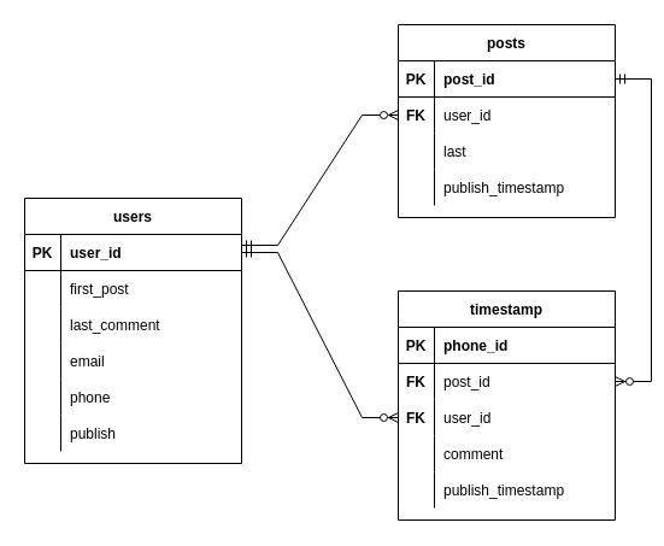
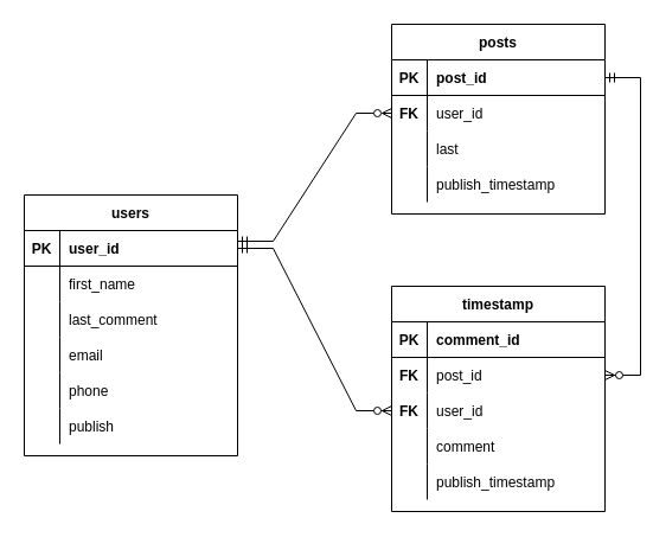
  <mxCell id="0" />
  <mxCell id="1" parent="0" />
  <mxCell id="2" value="users" style="shape=table;startSize=30;container=1;collapsible=1;childLayout=tableLayout;fixedRows=1;rowLines=0;fontStyle=1;align=center;resizeLast=1;" vertex="1" parent="1"><mxGeometry x="20" y="164" width="180" height="220" as="geometry" /></mxCell>
  <mxCell id="3" value="" style="shape=tableRow;horizontal=0;startSize=0;swimlaneHead=0;swimlaneBody=0;fillColor=none;collapsible=0;dropTarget=0;points=[[0,0.5],[1,0.5]];portConstraint=eastwest;top=0;left=0;right=0;bottom=1;" vertex="1" parent="2"><mxGeometry y="30" width="180" height="30" as="geometry" /></mxCell>
  <mxCell id="4" value="PK" style="shape=partialRectangle;connectable=0;fillColor=none;top=0;left=0;bottom=0;right=0;fontStyle=1;overflow=hidden;" vertex="1" parent="3"><mxGeometry width="30" height="30" as="geometry"><mxRectangle width="30" height="30" as="alternateBounds" /></mxGeometry></mxCell>
  <mxCell id="5" value="user_id" style="shape=partialRectangle;connectable=0;fillColor=none;top=0;left=0;bottom=0;right=0;align=left;spacingLeft=6;fontStyle=1;overflow=hidden;" vertex="1" parent="3"><mxGeometry x="30" width="150" height="30" as="geometry"><mxRectangle width="150" height="30" as="alternateBounds" /></mxGeometry></mxCell>
  <mxCell id="6" value="" style="shape=tableRow;horizontal=0;startSize=0;swimlaneHead=0;swimlaneBody=0;fillColor=none;collapsible=0;dropTarget=0;points=[[0,0.5],[1,0.5]];portConstraint=eastwest;top=0;left=0;right=0;bottom=0;" vertex="1" parent="2"><mxGeometry y="60" width="180" height="30" as="geometry" /></mxCell>
  <mxCell id="7" value="" style="shape=partialRectangle;connectable=0;fillColor=none;top=0;left=0;bottom=0;right=0;editable=1;overflow=hidden;" vertex="1" parent="6"><mxGeometry width="30" height="30" as="geometry"><mxRectangle width="30" height="30" as="alternateBounds" /></mxGeometry></mxCell>
- <mxCell id="8" value="first_post" style="shape=partialRectangle;connectable=0;fillColor=none;top=0;left=0;bottom=0;right=0;align=left;spacingLeft=6;overflow=hidden;" vertex="1" parent="6"><mxGeometry x="30" width="150" height="30" as="geometry"><mxRectangle width="150" height="30" as="alternateBounds" /></mxGeometry></mxCell>
+ <mxCell id="8" value="first_name" style="shape=partialRectangle;connectable=0;fillColor=none;top=0;left=0;bottom=0;right=0;align=left;spacingLeft=6;overflow=hidden;" vertex="1" parent="6"><mxGeometry x="30" width="150" height="30" as="geometry"><mxRectangle width="150" height="30" as="alternateBounds" /></mxGeometry></mxCell>
  <mxCell id="9" value="" style="shape=tableRow;horizontal=0;startSize=0;swimlaneHead=0;swimlaneBody=0;fillColor=none;collapsible=0;dropTarget=0;points=[[0,0.5],[1,0.5]];portConstraint=eastwest;top=0;left=0;right=0;bottom=0;" vertex="1" parent="2"><mxGeometry y="90" width="180" height="30" as="geometry" /></mxCell>
  <mxCell id="10" value="" style="shape=partialRectangle;connectable=0;fillColor=none;top=0;left=0;bottom=0;right=0;editable=1;overflow=hidden;" vertex="1" parent="9"><mxGeometry width="30" height="30" as="geometry"><mxRectangle width="30" height="30" as="alternateBounds" /></mxGeometry></mxCell>
  <mxCell id="11" value="last_comment" style="shape=partialRectangle;connectable=0;fillColor=none;top=0;left=0;bottom=0;right=0;align=left;spacingLeft=6;overflow=hidden;" vertex="1" parent="9"><mxGeometry x="30" width="150" height="30" as="geometry"><mxRectangle width="150" height="30" as="alternateBounds" /></mxGeometry></mxCell>
  <mxCell id="12" value="" style="shape=tableRow;horizontal=0;startSize=0;swimlaneHead=0;swimlaneBody=0;fillColor=none;collapsible=0;dropTarget=0;points=[[0,0.5],[1,0.5]];portConstraint=eastwest;top=0;left=0;right=0;bottom=0;" vertex="1" parent="2"><mxGeometry y="120" width="180" height="30" as="geometry" /></mxCell>
  <mxCell id="13" value="" style="shape=partialRectangle;connectable=0;fillColor=none;top=0;left=0;bottom=0;right=0;editable=1;overflow=hidden;" vertex="1" parent="12"><mxGeometry width="30" height="30" as="geometry"><mxRectangle width="30" height="30" as="alternateBounds" /></mxGeometry></mxCell>
  <mxCell id="14" value="email" style="shape=partialRectangle;connectable=0;fillColor=none;top=0;left=0;bottom=0;right=0;align=left;spacingLeft=6;overflow=hidden;" vertex="1" parent="12"><mxGeometry x="30" width="150" height="30" as="geometry"><mxRectangle width="150" height="30" as="alternateBounds" /></mxGeometry></mxCell>
  <mxCell id="15" value="" style="shape=tableRow;horizontal=0;startSize=0;swimlaneHead=0;swimlaneBody=0;fillColor=none;collapsible=0;dropTarget=0;points=[[0,0.5],[1,0.5]];portConstraint=eastwest;top=0;left=0;right=0;bottom=0;" vertex="1" parent="2"><mxGeometry y="150" width="180" height="30" as="geometry" /></mxCell>
  <mxCell id="16" value="" style="shape=partialRectangle;connectable=0;fillColor=none;top=0;left=0;bottom=0;right=0;editable=1;overflow=hidden;" vertex="1" parent="15"><mxGeometry width="30" height="30" as="geometry"><mxRectangle width="30" height="30" as="alternateBounds" /></mxGeometry></mxCell>
  <mxCell id="17" value="phone" style="shape=partialRectangle;connectable=0;fillColor=none;top=0;left=0;bottom=0;right=0;align=left;spacingLeft=6;overflow=hidden;" vertex="1" parent="15"><mxGeometry x="30" width="150" height="30" as="geometry"><mxRectangle width="150" height="30" as="alternateBounds" /></mxGeometry></mxCell>
  <mxCell id="18" value="" style="shape=tableRow;horizontal=0;startSize=0;swimlaneHead=0;swimlaneBody=0;fillColor=none;collapsible=0;dropTarget=0;points=[[0,0.5],[1,0.5]];portConstraint=eastwest;top=0;left=0;right=0;bottom=0;" vertex="1" parent="2"><mxGeometry y="180" width="180" height="30" as="geometry" /></mxCell>
  <mxCell id="19" value="" style="shape=partialRectangle;connectable=0;fillColor=none;top=0;left=0;bottom=0;right=0;editable=1;overflow=hidden;" vertex="1" parent="18"><mxGeometry width="30" height="30" as="geometry"><mxRectangle width="30" height="30" as="alternateBounds" /></mxGeometry></mxCell>
  <mxCell id="20" value="publish" style="shape=partialRectangle;connectable=0;fillColor=none;top=0;left=0;bottom=0;right=0;align=left;spacingLeft=6;overflow=hidden;" vertex="1" parent="18"><mxGeometry x="30" width="150" height="30" as="geometry"><mxRectangle width="150" height="30" as="alternateBounds" /></mxGeometry></mxCell>
  <mxCell id="21" value="posts" style="shape=table;startSize=30;container=1;collapsible=1;childLayout=tableLayout;fixedRows=1;rowLines=0;fontStyle=1;align=center;resizeLast=1;" vertex="1" parent="1"><mxGeometry x="330" y="20" width="180" height="160" as="geometry" /></mxCell>
  <mxCell id="22" value="" style="shape=tableRow;horizontal=0;startSize=0;swimlaneHead=0;swimlaneBody=0;fillColor=none;collapsible=0;dropTarget=0;points=[[0,0.5],[1,0.5]];portConstraint=eastwest;top=0;left=0;right=0;bottom=1;" vertex="1" parent="21"><mxGeometry y="30" width="180" height="30" as="geometry" /></mxCell>
  <mxCell id="23" value="PK" style="shape=partialRectangle;connectable=0;fillColor=none;top=0;left=0;bottom=0;right=0;fontStyle=1;overflow=hidden;" vertex="1" parent="22"><mxGeometry width="30" height="30" as="geometry"><mxRectangle width="30" height="30" as="alternateBounds" /></mxGeometry></mxCell>
  <mxCell id="24" value="post_id" style="shape=partialRectangle;connectable=0;fillColor=none;top=0;left=0;bottom=0;right=0;align=left;spacingLeft=6;fontStyle=1;overflow=hidden;" vertex="1" parent="22"><mxGeometry x="30" width="150" height="30" as="geometry"><mxRectangle width="150" height="30" as="alternateBounds" /></mxGeometry></mxCell>
  <mxCell id="25" value="" style="shape=tableRow;horizontal=0;startSize=0;swimlaneHead=0;swimlaneBody=0;fillColor=none;collapsible=0;dropTarget=0;points=[[0,0.5],[1,0.5]];portConstraint=eastwest;top=0;left=0;right=0;bottom=0;" vertex="1" parent="21"><mxGeometry y="60" width="180" height="30" as="geometry" /></mxCell>
  <mxCell id="26" value="FK" style="shape=partialRectangle;connectable=0;fillColor=none;top=0;left=0;bottom=0;right=0;editable=1;overflow=hidden;fontStyle=1" vertex="1" parent="25"><mxGeometry width="30" height="30" as="geometry"><mxRectangle width="30" height="30" as="alternateBounds" /></mxGeometry></mxCell>
  <mxCell id="27" value="user_id" style="shape=partialRectangle;connectable=0;fillColor=none;top=0;left=0;bottom=0;right=0;align=left;spacingLeft=6;overflow=hidden;" vertex="1" parent="25"><mxGeometry x="30" width="150" height="30" as="geometry"><mxRectangle width="150" height="30" as="alternateBounds" /></mxGeometry></mxCell>
  <mxCell id="28" value="" style="shape=tableRow;horizontal=0;startSize=0;swimlaneHead=0;swimlaneBody=0;fillColor=none;collapsible=0;dropTarget=0;points=[[0,0.5],[1,0.5]];portConstraint=eastwest;top=0;left=0;right=0;bottom=0;" vertex="1" parent="21"><mxGeometry y="90" width="180" height="30" as="geometry" /></mxCell>
  <mxCell id="29" value="" style="shape=partialRectangle;connectable=0;fillColor=none;top=0;left=0;bottom=0;right=0;editable=1;overflow=hidden;" vertex="1" parent="28"><mxGeometry width="30" height="30" as="geometry"><mxRectangle width="30" height="30" as="alternateBounds" /></mxGeometry></mxCell>
  <mxCell id="30" value="last" style="shape=partialRectangle;connectable=0;fillColor=none;top=0;left=0;bottom=0;right=0;align=left;spacingLeft=6;overflow=hidden;" vertex="1" parent="28"><mxGeometry x="30" width="150" height="30" as="geometry"><mxRectangle width="150" height="30" as="alternateBounds" /></mxGeometry></mxCell>
  <mxCell id="31" value="" style="shape=tableRow;horizontal=0;startSize=0;swimlaneHead=0;swimlaneBody=0;fillColor=none;collapsible=0;dropTarget=0;points=[[0,0.5],[1,0.5]];portConstraint=eastwest;top=0;left=0;right=0;bottom=0;" vertex="1" parent="21"><mxGeometry y="120" width="180" height="30" as="geometry" /></mxCell>
  <mxCell id="32" value="" style="shape=partialRectangle;connectable=0;fillColor=none;top=0;left=0;bottom=0;right=0;editable=1;overflow=hidden;" vertex="1" parent="31"><mxGeometry width="30" height="30" as="geometry"><mxRectangle width="30" height="30" as="alternateBounds" /></mxGeometry></mxCell>
  <mxCell id="33" value="publish_timestamp" style="shape=partialRectangle;connectable=0;fillColor=none;top=0;left=0;bottom=0;right=0;align=left;spacingLeft=6;overflow=hidden;" vertex="1" parent="31"><mxGeometry x="30" width="150" height="30" as="geometry"><mxRectangle width="150" height="30" as="alternateBounds" /></mxGeometry></mxCell>
  <mxCell id="34" value="timestamp" style="shape=table;startSize=30;container=1;collapsible=1;childLayout=tableLayout;fixedRows=1;rowLines=0;fontStyle=1;align=center;resizeLast=1;" vertex="1" parent="1"><mxGeometry x="330" y="241" width="180" height="190" as="geometry" /></mxCell>
  <mxCell id="35" value="" style="shape=tableRow;horizontal=0;startSize=0;swimlaneHead=0;swimlaneBody=0;fillColor=none;collapsible=0;dropTarget=0;points=[[0,0.5],[1,0.5]];portConstraint=eastwest;top=0;left=0;right=0;bottom=1;" vertex="1" parent="34"><mxGeometry y="30" width="180" height="30" as="geometry" /></mxCell>
  <mxCell id="36" value="PK" style="shape=partialRectangle;connectable=0;fillColor=none;top=0;left=0;bottom=0;right=0;fontStyle=1;overflow=hidden;" vertex="1" parent="35"><mxGeometry width="30" height="30" as="geometry"><mxRectangle width="30" height="30" as="alternateBounds" /></mxGeometry></mxCell>
- <mxCell id="37" value="phone_id" style="shape=partialRectangle;connectable=0;fillColor=none;top=0;left=0;bottom=0;right=0;align=left;spacingLeft=6;fontStyle=1;overflow=hidden;" vertex="1" parent="35"><mxGeometry x="30" width="150" height="30" as="geometry"><mxRectangle width="150" height="30" as="alternateBounds" /></mxGeometry></mxCell>
+ <mxCell id="37" value="comment_id" style="shape=partialRectangle;connectable=0;fillColor=none;top=0;left=0;bottom=0;right=0;align=left;spacingLeft=6;fontStyle=1;overflow=hidden;" vertex="1" parent="35"><mxGeometry x="30" width="150" height="30" as="geometry"><mxRectangle width="150" height="30" as="alternateBounds" /></mxGeometry></mxCell>
  <mxCell id="38" value="" style="shape=tableRow;horizontal=0;startSize=0;swimlaneHead=0;swimlaneBody=0;fillColor=none;collapsible=0;dropTarget=0;points=[[0,0.5],[1,0.5]];portConstraint=eastwest;top=0;left=0;right=0;bottom=0;" vertex="1" parent="34"><mxGeometry y="60" width="180" height="30" as="geometry" /></mxCell>
  <mxCell id="39" value="FK" style="shape=partialRectangle;connectable=0;fillColor=none;top=0;left=0;bottom=0;right=0;editable=1;overflow=hidden;fontStyle=1" vertex="1" parent="38"><mxGeometry width="30" height="30" as="geometry"><mxRectangle width="30" height="30" as="alternateBounds" /></mxGeometry></mxCell>
  <mxCell id="40" value="post_id" style="shape=partialRectangle;connectable=0;fillColor=none;top=0;left=0;bottom=0;right=0;align=left;spacingLeft=6;overflow=hidden;" vertex="1" parent="38"><mxGeometry x="30" width="150" height="30" as="geometry"><mxRectangle width="150" height="30" as="alternateBounds" /></mxGeometry></mxCell>
  <mxCell id="41" value="" style="shape=tableRow;horizontal=0;startSize=0;swimlaneHead=0;swimlaneBody=0;fillColor=none;collapsible=0;dropTarget=0;points=[[0,0.5],[1,0.5]];portConstraint=eastwest;top=0;left=0;right=0;bottom=0;" vertex="1" parent="34"><mxGeometry y="90" width="180" height="30" as="geometry" /></mxCell>
  <mxCell id="42" value="FK" style="shape=partialRectangle;connectable=0;fillColor=none;top=0;left=0;bottom=0;right=0;editable=1;overflow=hidden;fontStyle=1" vertex="1" parent="41"><mxGeometry width="30" height="30" as="geometry"><mxRectangle width="30" height="30" as="alternateBounds" /></mxGeometry></mxCell>
  <mxCell id="43" value="user_id" style="shape=partialRectangle;connectable=0;fillColor=none;top=0;left=0;bottom=0;right=0;align=left;spacingLeft=6;overflow=hidden;" vertex="1" parent="41"><mxGeometry x="30" width="150" height="30" as="geometry"><mxRectangle width="150" height="30" as="alternateBounds" /></mxGeometry></mxCell>
  <mxCell id="44" value="" style="shape=tableRow;horizontal=0;startSize=0;swimlaneHead=0;swimlaneBody=0;fillColor=none;collapsible=0;dropTarget=0;points=[[0,0.5],[1,0.5]];portConstraint=eastwest;top=0;left=0;right=0;bottom=0;" vertex="1" parent="34"><mxGeometry y="120" width="180" height="30" as="geometry" /></mxCell>
  <mxCell id="45" value="" style="shape=partialRectangle;connectable=0;fillColor=none;top=0;left=0;bottom=0;right=0;editable=1;overflow=hidden;" vertex="1" parent="44"><mxGeometry width="30" height="30" as="geometry"><mxRectangle width="30" height="30" as="alternateBounds" /></mxGeometry></mxCell>
  <mxCell id="46" value="comment" style="shape=partialRectangle;connectable=0;fillColor=none;top=0;left=0;bottom=0;right=0;align=left;spacingLeft=6;overflow=hidden;" vertex="1" parent="44"><mxGeometry x="30" width="150" height="30" as="geometry"><mxRectangle width="150" height="30" as="alternateBounds" /></mxGeometry></mxCell>
  <mxCell id="47" style="shape=tableRow;horizontal=0;startSize=0;swimlaneHead=0;swimlaneBody=0;fillColor=none;collapsible=0;dropTarget=0;points=[[0,0.5],[1,0.5]];portConstraint=eastwest;top=0;left=0;right=0;bottom=0;" vertex="1" parent="34"><mxGeometry y="150" width="180" height="30" as="geometry" /></mxCell>
  <mxCell id="48" style="shape=partialRectangle;connectable=0;fillColor=none;top=0;left=0;bottom=0;right=0;editable=1;overflow=hidden;" vertex="1" parent="47"><mxGeometry width="30" height="30" as="geometry"><mxRectangle width="30" height="30" as="alternateBounds" /></mxGeometry></mxCell>
  <mxCell id="49" value="publish_timestamp" style="shape=partialRectangle;connectable=0;fillColor=none;top=0;left=0;bottom=0;right=0;align=left;spacingLeft=6;overflow=hidden;" vertex="1" parent="47"><mxGeometry x="30" width="150" height="30" as="geometry"><mxRectangle width="150" height="30" as="alternateBounds" /></mxGeometry></mxCell>
  <mxCell id="50" value="" style="edgeStyle=entityRelationEdgeStyle;fontSize=12;html=1;endArrow=ERzeroToMany;startArrow=ERmandOne;rounded=0;entryX=0;entryY=0.5;entryDx=0;entryDy=0;endFill=0;exitX=1;exitY=0.3;exitDx=0;exitDy=0;exitPerimeter=0;" edge="1" parent="1" source="3" target="25"><mxGeometry width="100" height="100" relative="1" as="geometry"><mxPoint x="202" y="144" as="sourcePoint" /><mxPoint x="560" y="42" as="targetPoint" /></mxGeometry></mxCell>
  <mxCell id="51" value="" style="edgeStyle=entityRelationEdgeStyle;fontSize=12;html=1;endArrow=ERzeroToMany;startArrow=ERmandOne;rounded=0;exitX=1;exitY=0.5;exitDx=0;exitDy=0;entryX=1;entryY=0.5;entryDx=0;entryDy=0;" edge="1" parent="1" source="22" target="38"><mxGeometry width="100" height="100" relative="1" as="geometry"><mxPoint x="558" y="159" as="sourcePoint" /><mxPoint x="658" y="59" as="targetPoint" /></mxGeometry></mxCell>
  <mxCell id="52" value="" style="edgeStyle=entityRelationEdgeStyle;fontSize=12;html=1;endArrow=ERzeroToMany;startArrow=ERmandOne;rounded=0;entryX=0;entryY=0.5;entryDx=0;entryDy=0;exitX=1;exitY=0.5;exitDx=0;exitDy=0;" edge="1" parent="1" source="3" target="41"><mxGeometry width="100" height="100" relative="1" as="geometry"><mxPoint x="207" y="216" as="sourcePoint" /><mxPoint x="451" y="247" as="targetPoint" /></mxGeometry></mxCell>
